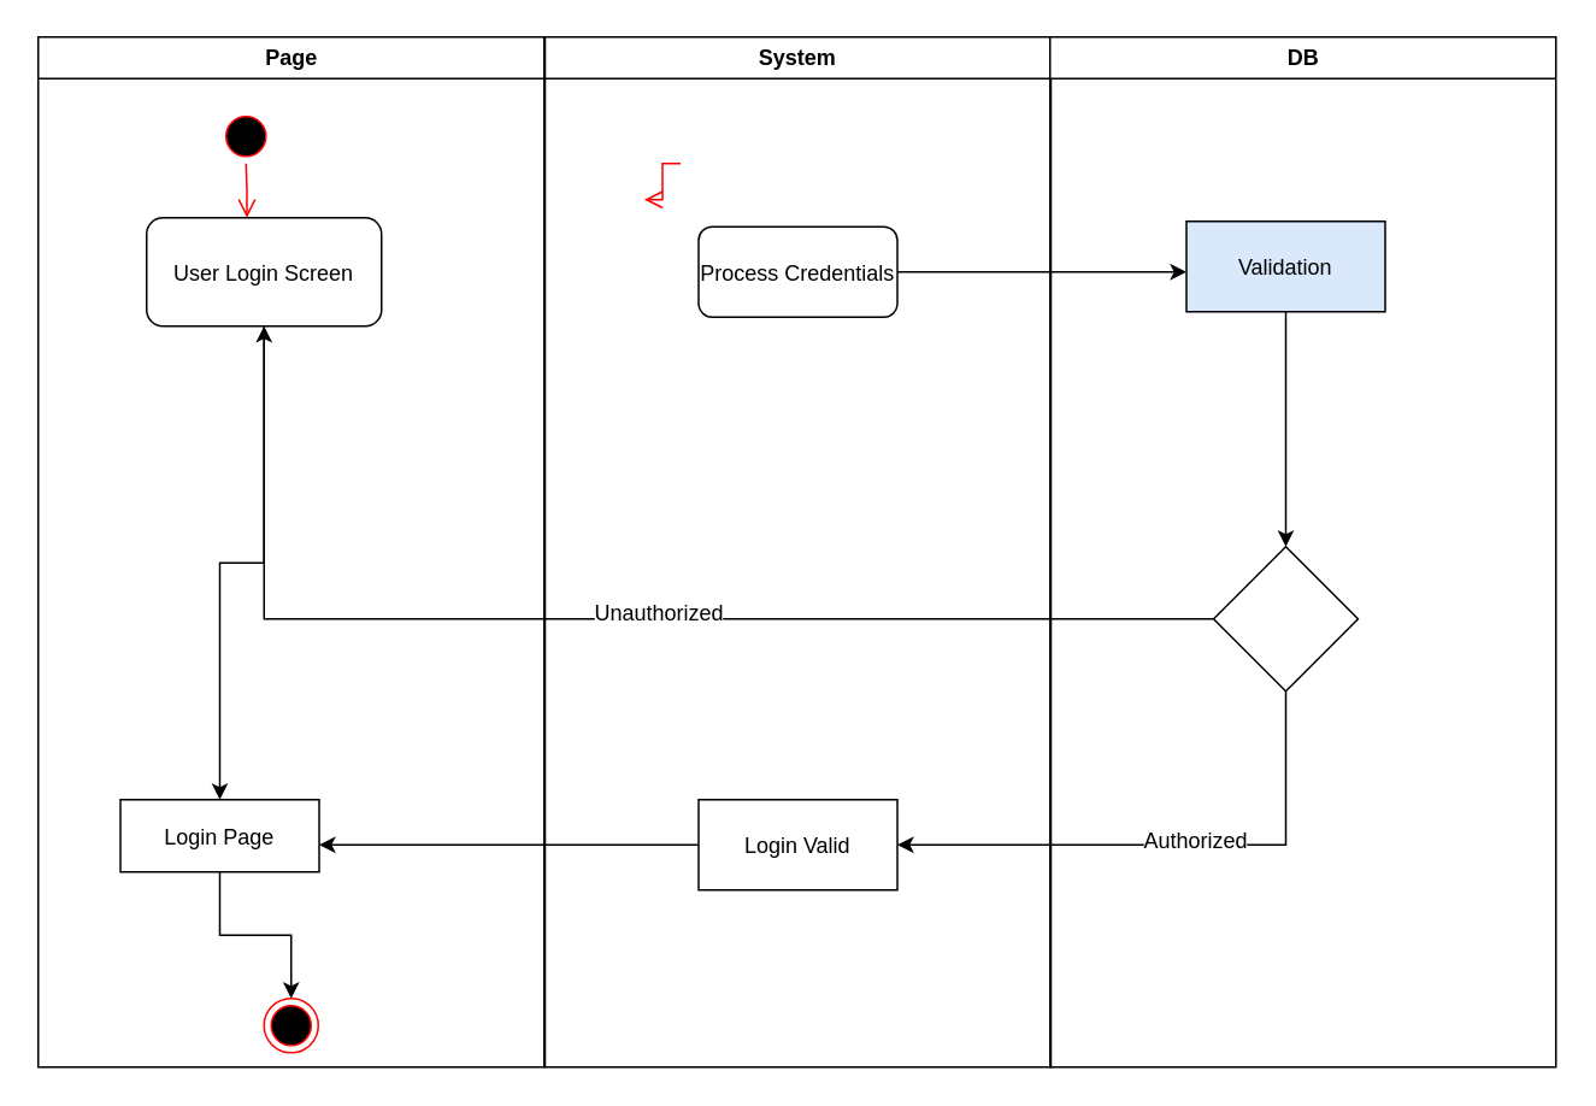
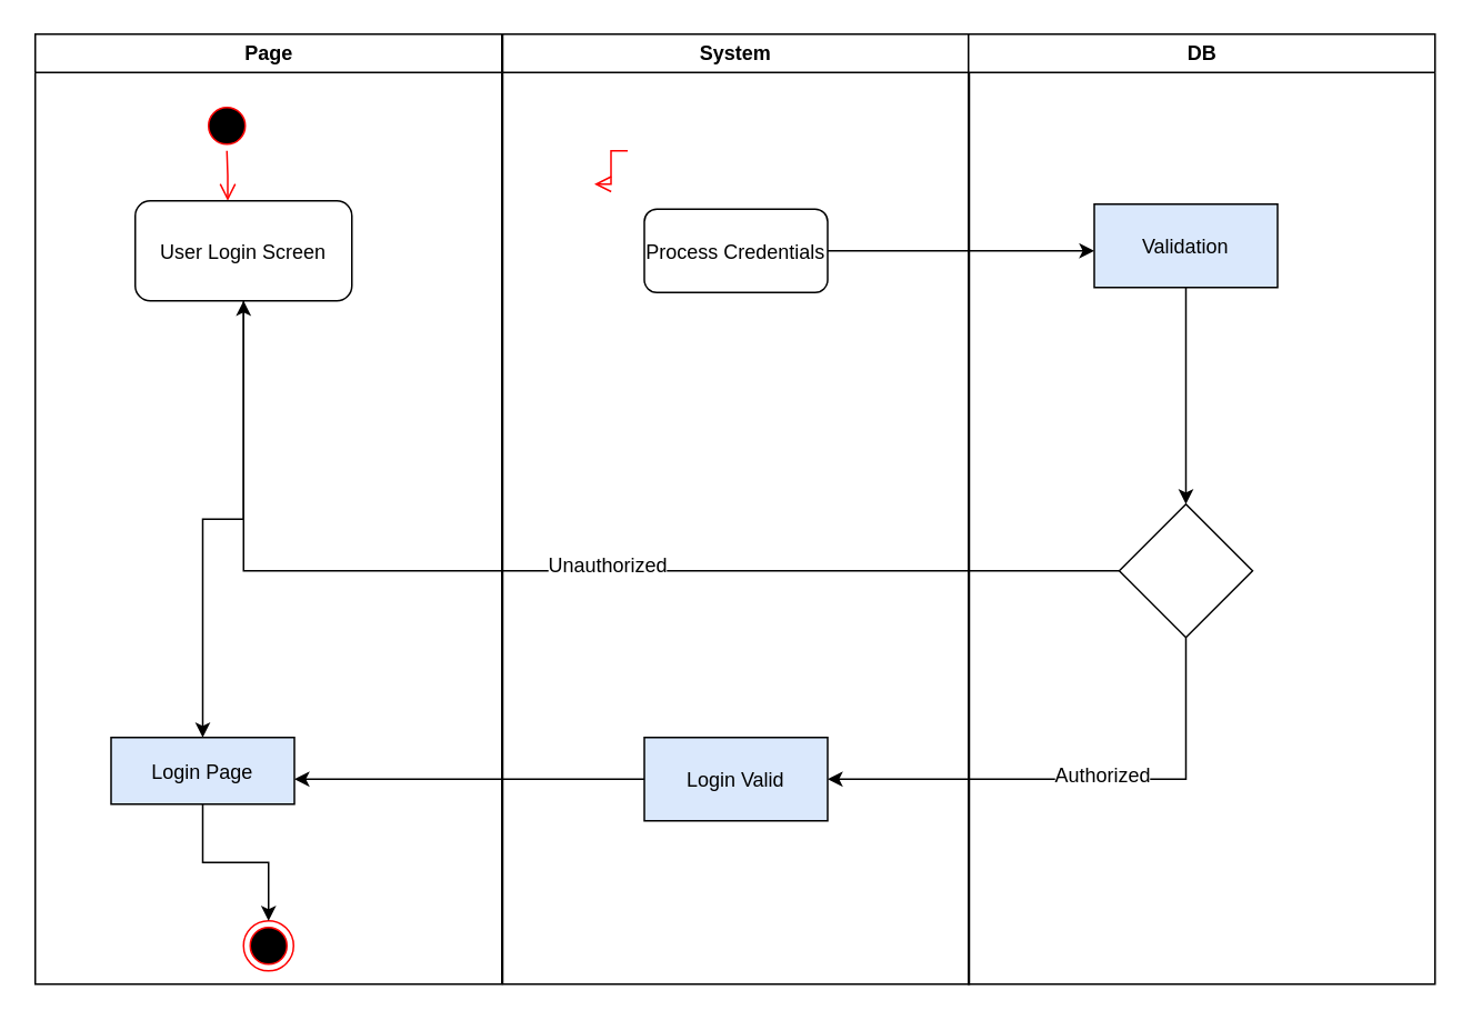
  <mxCell id="0" />
  <mxCell id="1" parent="0" />
  <mxCell id="2" value="Page" style="swimlane;whiteSpace=wrap" parent="1" vertex="1"><mxGeometry x="20.5" y="20" width="280" height="570" as="geometry" /></mxCell>
  <mxCell id="3" value="" style="ellipse;shape=startState;fillColor=#000000;strokeColor=#ff0000;" parent="2" vertex="1"><mxGeometry x="100" y="40" width="30" height="30" as="geometry" /></mxCell>
  <mxCell id="4" value="" style="edgeStyle=elbowEdgeStyle;elbow=horizontal;verticalAlign=bottom;endArrow=open;endSize=8;strokeColor=#FF0000;endFill=1;rounded=0" parent="2" source="3" target="5" edge="1"><mxGeometry x="100" y="40" as="geometry"><mxPoint x="115" y="110" as="targetPoint" /></mxGeometry></mxCell>
  <mxCell id="5" value="User Login Screen" style="rounded=1;" parent="2" vertex="1"><mxGeometry x="60" y="100" width="130" height="60" as="geometry" /></mxCell>
  <mxCell id="6" value="" style="ellipse;shape=endState;fillColor=#000000;strokeColor=#ff0000" parent="2" vertex="1"><mxGeometry x="125" y="532" width="30" height="30" as="geometry" /></mxCell>
  <mxCell id="7" value="System" style="swimlane;whiteSpace=wrap" parent="1" vertex="1"><mxGeometry x="301" y="20" width="280" height="570" as="geometry" /></mxCell>
  <mxCell id="8" value="" style="edgeStyle=elbowEdgeStyle;elbow=horizontal;verticalAlign=bottom;endArrow=open;endSize=8;strokeColor=#FF0000;endFill=1;rounded=0" parent="7" edge="1"><mxGeometry x="40" y="20" as="geometry"><mxPoint x="55" y="90" as="targetPoint" /><mxPoint x="75" y="70" as="sourcePoint" /></mxGeometry></mxCell>
  <mxCell id="9" value="Process Credentials" style="rounded=1;" parent="7" vertex="1"><mxGeometry x="85" y="105" width="110" height="50" as="geometry" /></mxCell>
  <mxCell id="10" value="DB" style="swimlane;whiteSpace=wrap" parent="1" vertex="1"><mxGeometry x="580.5" y="20" width="280" height="570" as="geometry" /></mxCell>
  <mxCell id="11" style="edgeStyle=orthogonalEdgeStyle;rounded=0;orthogonalLoop=1;jettySize=auto;html=1;" edge="1" parent="1" source="9"><mxGeometry relative="1" as="geometry"><mxPoint x="656" y="150" as="targetPoint" /></mxGeometry></mxCell>
  <mxCell id="12" style="edgeStyle=orthogonalEdgeStyle;rounded=0;orthogonalLoop=1;jettySize=auto;html=1;" edge="1" parent="1" source="13" target="18"><mxGeometry relative="1" as="geometry"><mxPoint x="711" y="342" as="targetPoint" /></mxGeometry></mxCell>
  <mxCell id="13" value="Validation" style="fillColor=#dae8fc;" vertex="1" parent="1"><mxGeometry x="656" y="122" width="110" height="50" as="geometry" /></mxCell>
  <mxCell id="14" style="edgeStyle=orthogonalEdgeStyle;rounded=0;orthogonalLoop=1;jettySize=auto;html=1;" edge="1" parent="1" source="18" target="5"><mxGeometry relative="1" as="geometry" /></mxCell>
  <mxCell id="15" value="Unauthorized" style="text;html=1;align=center;verticalAlign=middle;resizable=0;points=[];labelBackgroundColor=#ffffff;" vertex="1" connectable="0" parent="14"><mxGeometry x="-0.104" y="-4" relative="1" as="geometry"><mxPoint as="offset" /></mxGeometry></mxCell>
  <mxCell id="16" style="edgeStyle=orthogonalEdgeStyle;rounded=0;orthogonalLoop=1;jettySize=auto;html=1;entryX=1;entryY=0.5;entryDx=0;entryDy=0;" edge="1" parent="1" source="18" target="19"><mxGeometry relative="1" as="geometry"><mxPoint x="456" y="502" as="targetPoint" /><Array as="points"><mxPoint x="711" y="467" /></Array></mxGeometry></mxCell>
  <mxCell id="17" value="Authorized" style="text;html=1;align=center;verticalAlign=middle;resizable=0;points=[];labelBackgroundColor=#ffffff;" vertex="1" connectable="0" parent="16"><mxGeometry x="-0.453" y="-51" relative="1" as="geometry"><mxPoint as="offset" /></mxGeometry></mxCell>
  <mxCell id="18" value="" style="rhombus;whiteSpace=wrap;html=1;" vertex="1" parent="1"><mxGeometry x="671" y="302" width="80" height="80" as="geometry" /></mxCell>
- <mxCell id="19" value="Login Valid" style="" vertex="1" parent="1"><mxGeometry x="386" y="442" width="110" height="50" as="geometry" /></mxCell>
+ <mxCell id="19" value="Login Valid" style="fillColor=#dae8fc;" vertex="1" parent="1"><mxGeometry x="386" y="442" width="110" height="50" as="geometry" /></mxCell>
  <mxCell id="20" style="edgeStyle=orthogonalEdgeStyle;rounded=0;orthogonalLoop=1;jettySize=auto;html=1;" edge="1" parent="1"><mxGeometry relative="1" as="geometry"><mxPoint x="176" y="467" as="targetPoint" /><mxPoint x="386" y="467" as="sourcePoint" /></mxGeometry></mxCell>
  <mxCell id="21" style="edgeStyle=orthogonalEdgeStyle;rounded=0;orthogonalLoop=1;jettySize=auto;html=1;" edge="1" parent="1" source="22" target="6"><mxGeometry relative="1" as="geometry" /></mxCell>
- <mxCell id="22" value="Login Page" style="" vertex="1" parent="1"><mxGeometry x="66" y="442" width="110" height="40" as="geometry" /></mxCell>
+ <mxCell id="22" value="Login Page" style="fillColor=#dae8fc;" vertex="1" parent="1"><mxGeometry x="66" y="442" width="110" height="40" as="geometry" /></mxCell>
  <mxCell id="23" style="edgeStyle=orthogonalEdgeStyle;rounded=0;orthogonalLoop=1;jettySize=auto;html=1;" edge="1" parent="1" source="5" target="22"><mxGeometry relative="1" as="geometry" /></mxCell>
